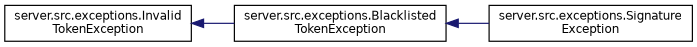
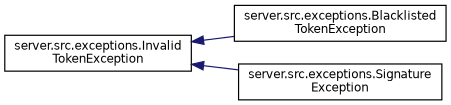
  digraph {
    rankdir=LR
    node [color=black fillcolor=white fontname=Helvetica fontsize=10 shape=record style=filled]
    edge [color=midnightblue dir=back fontname=Helvetica fontsize=10 labelfontname=Helvetica labelfontsize=10 style=solid]
    n1 [height=0.2 label="server.src.exceptions.Invalid\lTokenException" width=0.4]
    n2 [height=0.2 label="server.src.exceptions.Blacklisted\lTokenException" width=0.4]
    n3 [height=0.2 label="server.src.exceptions.Signature\lException" width=0.4]
    n1 -> n2
-   n2 -> n3
+   n1 -> n3
  }
